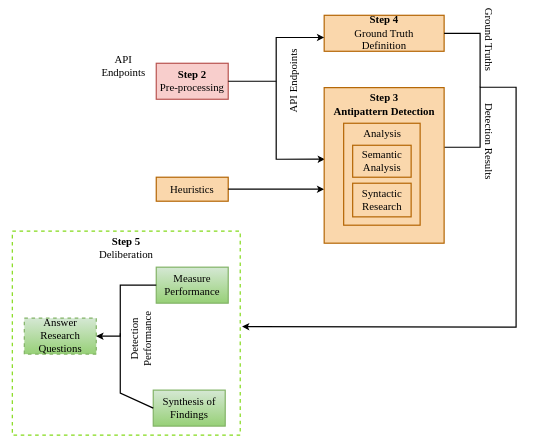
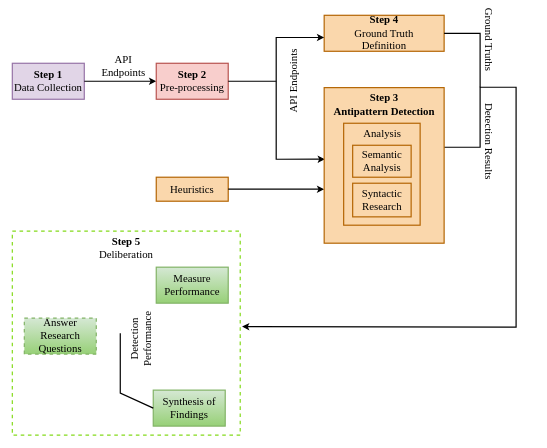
  <mxCell id="0" />
  <mxCell id="1" parent="0" />
+ <mxCell id="2" value="&lt;font style=&quot;font-size: 18px;&quot;&gt;&lt;span style=&quot;font-size: 18px;&quot;&gt;&lt;b style=&quot;font-size: 18px;&quot;&gt;Step 1&lt;/b&gt;&lt;/span&gt;&lt;/font&gt;&lt;div style=&quot;font-size: 18px;&quot;&gt;&lt;font style=&quot;font-size: 18px;&quot;&gt;&lt;span style=&quot;font-size: 18px;&quot;&gt;Data&amp;nbsp;&lt;/span&gt;&lt;/font&gt;&lt;span style=&quot;font-size: 18px; background-color: initial;&quot;&gt;Collection&lt;/span&gt;&lt;/div&gt;" style="rounded=0;whiteSpace=wrap;html=1;strokeWidth=2;container=0;fontStyle=0;fontFamily=Times New Roman;fontSize=18;fillColor=#e1d5e7;strokeColor=#9673a6;" parent="1" vertex="1"><mxGeometry x="20" y="100" width="120" height="60" as="geometry" /></mxCell>
+ <mxCell id="3" value="" style="endArrow=classic;html=1;rounded=0;strokeWidth=2;entryX=0;entryY=0.5;entryDx=0;entryDy=0;fontStyle=0;exitX=1;exitY=0.5;exitDx=0;exitDy=0;fontFamily=Times New Roman;fontSize=18;" parent="1" source="2" target="4" edge="1"><mxGeometry width="50" height="50" relative="1" as="geometry"><mxPoint x="-20" y="360" as="sourcePoint" /><mxPoint x="440" y="270" as="targetPoint" /><Array as="points" /></mxGeometry></mxCell>
  <mxCell id="4" value="&lt;font style=&quot;font-size: 18px;&quot;&gt;&lt;b style=&quot;font-size: 18px;&quot;&gt;Step 2&lt;/b&gt;&lt;/font&gt;&lt;div style=&quot;font-size: 18px;&quot;&gt;&lt;font style=&quot;font-size: 18px;&quot;&gt;Pre-processing&lt;/font&gt;&lt;/div&gt;" style="rounded=0;whiteSpace=wrap;html=1;strokeWidth=2;container=0;fontStyle=0;fontFamily=Times New Roman;fontSize=18;fillColor=#f8cecc;strokeColor=#b85450;" parent="1" vertex="1"><mxGeometry x="260" y="100" width="120" height="60" as="geometry" /></mxCell>
  <mxCell id="5" value="API&lt;div style=&quot;font-size: 18px;&quot;&gt;Endpoints&lt;/div&gt;" style="text;html=1;align=center;verticalAlign=middle;resizable=0;points=[];autosize=1;strokeColor=none;fillColor=none;fontFamily=Times New Roman;fontSize=18;" parent="1" vertex="1"><mxGeometry x="155" y="75" width="100" height="60" as="geometry" /></mxCell>
  <mxCell id="6" value="&lt;font style=&quot;font-size: 18px;&quot;&gt;&lt;span style=&quot;font-size: 18px;&quot;&gt;&lt;font style=&quot;font-size: 18px;&quot;&gt;Heuristics&lt;/font&gt;&lt;br style=&quot;font-size: 18px;&quot;&gt;&lt;/span&gt;&lt;/font&gt;" style="rounded=0;whiteSpace=wrap;html=1;strokeWidth=2;container=0;fontStyle=0;fontFamily=Times New Roman;fontSize=18;fillColor=#fad7ac;strokeColor=#b46504;" parent="1" vertex="1"><mxGeometry x="260" y="290" width="120" height="40" as="geometry" /></mxCell>
  <mxCell id="7" value="&lt;span style=&quot;border-color: var(--border-color); font-size: 18px;&quot;&gt;&lt;b style=&quot;font-size: 18px;&quot;&gt;Step 4&lt;/b&gt;&lt;/span&gt;&lt;font style=&quot;font-size: 18px;&quot;&gt;&lt;span style=&quot;font-size: 18px;&quot;&gt;&lt;br style=&quot;font-size: 18px;&quot;&gt;&lt;/span&gt;&lt;/font&gt;&lt;div style=&quot;font-size: 18px;&quot;&gt;&lt;span style=&quot;border-color: var(--border-color); font-size: 18px;&quot;&gt;Ground Truth&lt;/span&gt;&lt;/div&gt;&lt;div style=&quot;font-size: 18px;&quot;&gt;&lt;span style=&quot;border-color: var(--border-color); font-size: 18px;&quot;&gt;Definition&lt;/span&gt;&lt;/div&gt;" style="rounded=0;whiteSpace=wrap;html=1;strokeWidth=2;container=0;fontStyle=0;fontFamily=Times New Roman;fontSize=18;fillColor=#fad7ac;strokeColor=#b46504;" parent="1" vertex="1"><mxGeometry x="540" y="20" width="200" height="60" as="geometry" /></mxCell>
  <mxCell id="8" value="API Endpoints" style="text;html=1;align=center;verticalAlign=middle;resizable=0;points=[];autosize=1;rotation=270;fontFamily=Times New Roman;fontSize=18;" parent="1" vertex="1"><mxGeometry x="423.72" y="110" width="130" height="40" as="geometry" /></mxCell>
  <mxCell id="9" value="Ground Truths" style="text;html=1;align=center;verticalAlign=middle;resizable=0;points=[];autosize=1;fontFamily=Times New Roman;fontSize=18;rotation=90;" parent="1" vertex="1"><mxGeometry x="750" y="40" width="130" height="40" as="geometry" /></mxCell>
  <mxCell id="10" value="Detection Results" style="text;html=1;align=center;verticalAlign=middle;resizable=0;points=[];autosize=1;fontFamily=Times New Roman;fontSize=18;rotation=90;" parent="1" vertex="1"><mxGeometry x="740" y="210" width="150" height="40" as="geometry" /></mxCell>
  <mxCell id="11" value="" style="endArrow=classic;html=1;rounded=0;strokeWidth=2;fontSize=18;exitX=1;exitY=0.5;exitDx=0;exitDy=0;" edge="1" parent="1" source="4"><mxGeometry width="50" height="50" relative="1" as="geometry"><mxPoint x="410" y="130" as="sourcePoint" /><mxPoint x="540" y="57" as="targetPoint" /><Array as="points"><mxPoint x="460" y="130" /><mxPoint x="460" y="57" /></Array></mxGeometry></mxCell>
  <mxCell id="12" value="" style="endArrow=classic;html=1;rounded=0;entryX=0.006;entryY=0.46;entryDx=0;entryDy=0;entryPerimeter=0;strokeWidth=2;fontSize=18;" edge="1" parent="1" target="16"><mxGeometry width="50" height="50" relative="1" as="geometry"><mxPoint x="460" y="130" as="sourcePoint" /><mxPoint x="550" y="80" as="targetPoint" /><Array as="points"><mxPoint x="460" y="260" /></Array></mxGeometry></mxCell>
  <mxCell id="13" value="" style="endArrow=classic;html=1;rounded=0;strokeWidth=2;fontSize=18;exitX=1;exitY=0.5;exitDx=0;exitDy=0;" edge="1" parent="1" source="6"><mxGeometry width="50" height="50" relative="1" as="geometry"><mxPoint x="410" y="280" as="sourcePoint" /><mxPoint x="540" y="310" as="targetPoint" /></mxGeometry></mxCell>
  <mxCell id="14" value="" style="endArrow=classic;html=1;rounded=0;entryX=1.008;entryY=0.468;entryDx=0;entryDy=0;entryPerimeter=0;strokeWidth=2;fontSize=18;" edge="1" parent="1" target="22"><mxGeometry width="50" height="50" relative="1" as="geometry"><mxPoint x="700" y="240" as="sourcePoint" /><mxPoint x="820" y="550" as="targetPoint" /><Array as="points"><mxPoint x="800" y="240" /><mxPoint x="800" y="140" /><mxPoint x="860" y="140" /><mxPoint x="860" y="540" /></Array></mxGeometry></mxCell>
  <mxCell id="15" value="" style="endArrow=none;html=1;rounded=0;strokeWidth=2;fontSize=18;" edge="1" parent="1"><mxGeometry width="50" height="50" relative="1" as="geometry"><mxPoint x="740" y="50" as="sourcePoint" /><mxPoint x="800" y="140" as="targetPoint" /><Array as="points"><mxPoint x="800" y="50" /></Array></mxGeometry></mxCell>
  <mxCell id="16" value="&lt;font style=&quot;font-size: 18px;&quot;&gt;&lt;span style=&quot;font-size: 18px;&quot;&gt;&lt;br style=&quot;font-size: 18px;&quot;&gt;&lt;/span&gt;&lt;/font&gt;" style="rounded=0;whiteSpace=wrap;html=1;strokeWidth=2;container=0;fontStyle=0;fontFamily=Times New Roman;fontSize=18;fillColor=#fad7ac;strokeColor=#b46504;" parent="1" vertex="1"><mxGeometry x="540" y="140.61" width="200" height="259.39" as="geometry" /></mxCell>
  <mxCell id="17" value="&lt;div style=&quot;text-align: center; font-size: 18px;&quot;&gt;&lt;b style=&quot;font-size: 18px;&quot;&gt;Step 3&lt;/b&gt;&lt;/div&gt;&lt;div style=&quot;text-align: center; font-size: 18px;&quot;&gt;&lt;b style=&quot;font-size: 18px;&quot;&gt;Antipattern Detection&lt;/b&gt;&lt;/div&gt;" style="text;whiteSpace=wrap;html=1;container=0;strokeWidth=2;fontStyle=0;fontFamily=Times New Roman;fontSize=18;fillColor=none;" parent="1" vertex="1"><mxGeometry x="553.72" y="140.61" width="176.28" height="44.88" as="geometry" /></mxCell>
  <mxCell id="18" value="Analysis" style="rounded=0;whiteSpace=wrap;html=1;strokeWidth=2;verticalAlign=top;fontFamily=Times New Roman;fontSize=18;fillColor=#fad7ac;strokeColor=#b46504;" parent="1" vertex="1"><mxGeometry x="572.5" y="200" width="127.5" height="170" as="geometry" /></mxCell>
  <mxCell id="19" value="&lt;div style=&quot;font-size: 18px;&quot;&gt;&lt;font style=&quot;font-size: 18px;&quot;&gt;&lt;span style=&quot;font-size: 18px;&quot;&gt;Semantic Analysis&lt;/span&gt;&lt;/font&gt;&lt;/div&gt;" style="rounded=0;whiteSpace=wrap;html=1;strokeWidth=2;container=0;fontStyle=0;fontFamily=Times New Roman;fontSize=18;fillColor=#fad7ac;strokeColor=#b46504;" parent="1" vertex="1"><mxGeometry x="587.509" y="236.711" width="97.484" height="53.293" as="geometry" /></mxCell>
  <mxCell id="20" value="&lt;div style=&quot;font-size: 18px;&quot;&gt;&lt;font style=&quot;font-size: 18px;&quot;&gt;&lt;span style=&quot;font-size: 18px;&quot;&gt;Syntactic Research&lt;/span&gt;&lt;/font&gt;&lt;/div&gt;" style="rounded=0;whiteSpace=wrap;html=1;strokeWidth=2;container=0;fontStyle=0;fontFamily=Times New Roman;fontSize=18;fillColor=#fad7ac;strokeColor=#b46504;" parent="1" vertex="1"><mxGeometry x="587.509" y="300.003" width="97.484" height="56.098" as="geometry" /></mxCell>
  <mxCell id="21" value="" style="group;fontSize=18;" vertex="1" connectable="0" parent="1"><mxGeometry x="20" y="380" width="380" height="340" as="geometry" /></mxCell>
  <mxCell id="22" value="&lt;b style=&quot;font-size: 18px;&quot;&gt;&lt;font style=&quot;font-size: 18px;&quot;&gt;Step 5&lt;/font&gt;&lt;/b&gt;&lt;div style=&quot;font-size: 18px;&quot;&gt;&lt;div style=&quot;font-size: 18px;&quot;&gt;&lt;font style=&quot;font-size: 18px;&quot;&gt;Deliberation&lt;/font&gt;&lt;/div&gt;&lt;div style=&quot;font-weight: bold; font-size: 18px;&quot;&gt;&lt;br style=&quot;font-size: 18px;&quot;&gt;&lt;/div&gt;&lt;/div&gt;" style="rounded=0;whiteSpace=wrap;html=1;verticalAlign=top;fontFamily=Times New Roman;dashed=1;strokeWidth=2;fontSize=18;strokeColor=#84da1b;" parent="21" vertex="1"><mxGeometry width="380" height="340" as="geometry" /></mxCell>
  <mxCell id="23" value="&lt;font style=&quot;font-size: 18px;&quot;&gt;&lt;span style=&quot;font-size: 18px;&quot;&gt;Measure Performance&lt;/span&gt;&lt;/font&gt;" style="rounded=0;whiteSpace=wrap;html=1;strokeWidth=2;container=0;fontStyle=0;fontFamily=Times New Roman;fontSize=18;fillColor=#d5e8d4;gradientColor=#97d077;strokeColor=#82b366;" parent="21" vertex="1"><mxGeometry x="240" y="60" width="120" height="60" as="geometry" /></mxCell>
  <mxCell id="24" value="&lt;font style=&quot;font-size: 18px;&quot;&gt;&lt;span style=&quot;font-size: 18px;&quot;&gt;Answer Research Questions&lt;br style=&quot;font-size: 18px;&quot;&gt;&lt;/span&gt;&lt;/font&gt;" style="rounded=0;whiteSpace=wrap;html=1;strokeWidth=2;container=0;fontStyle=0;fontFamily=Times New Roman;fontSize=18;fillColor=#d5e8d4;gradientColor=#97d077;strokeColor=#82b366;dashed=1;" parent="21" vertex="1"><mxGeometry x="20" y="145" width="120" height="60" as="geometry" /></mxCell>
  <mxCell id="25" value="Synthesis of Findings" style="rounded=0;whiteSpace=wrap;html=1;strokeWidth=2;container=0;fontStyle=0;fontFamily=Times New Roman;fontSize=18;fillColor=#d5e8d4;gradientColor=#97d077;strokeColor=#82b366;" parent="21" vertex="1"><mxGeometry x="235" y="265" width="120" height="60" as="geometry" /></mxCell>
  <mxCell id="26" value="Detection&lt;div style=&quot;font-size: 18px;&quot;&gt;Performance&lt;/div&gt;" style="text;html=1;align=center;verticalAlign=middle;resizable=0;points=[];autosize=1;container=0;strokeWidth=2;fontStyle=0;fontFamily=Times New Roman;fontSize=18;rotation=270;" parent="21" vertex="1"><mxGeometry x="155" y="150" width="120" height="60" as="geometry" /></mxCell>
- <mxCell id="27" value="" style="endArrow=classic;html=1;rounded=0;entryX=1;entryY=0.5;entryDx=0;entryDy=0;strokeWidth=2;fontSize=18;exitX=0;exitY=0.5;exitDx=0;exitDy=0;" edge="1" parent="21" source="23" target="24"><mxGeometry width="50" height="50" relative="1" as="geometry"><mxPoint x="230" y="120" as="sourcePoint" /><mxPoint x="280" y="70" as="targetPoint" /><Array as="points"><mxPoint x="180" y="90" /><mxPoint x="180" y="175" /></Array></mxGeometry></mxCell>
  <mxCell id="28" value="" style="endArrow=none;html=1;rounded=0;strokeWidth=2;fontSize=18;exitX=0;exitY=0.5;exitDx=0;exitDy=0;" edge="1" parent="21" source="25"><mxGeometry width="50" height="50" relative="1" as="geometry"><mxPoint x="230" y="220" as="sourcePoint" /><mxPoint x="180" y="170" as="targetPoint" /><Array as="points"><mxPoint x="180" y="270" /></Array></mxGeometry></mxCell>
